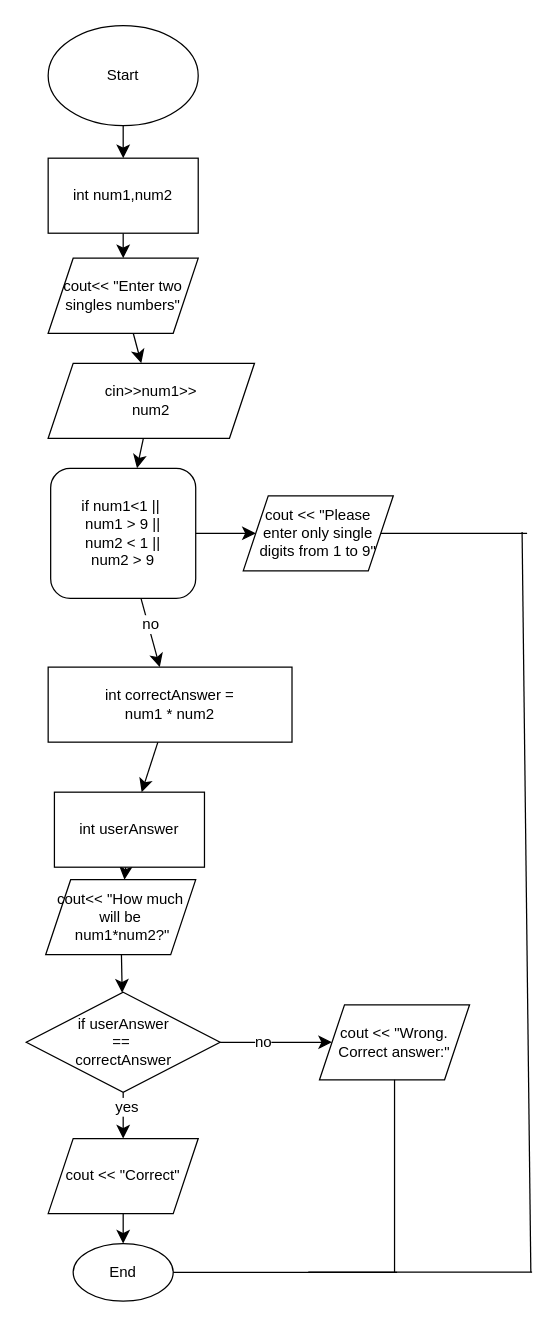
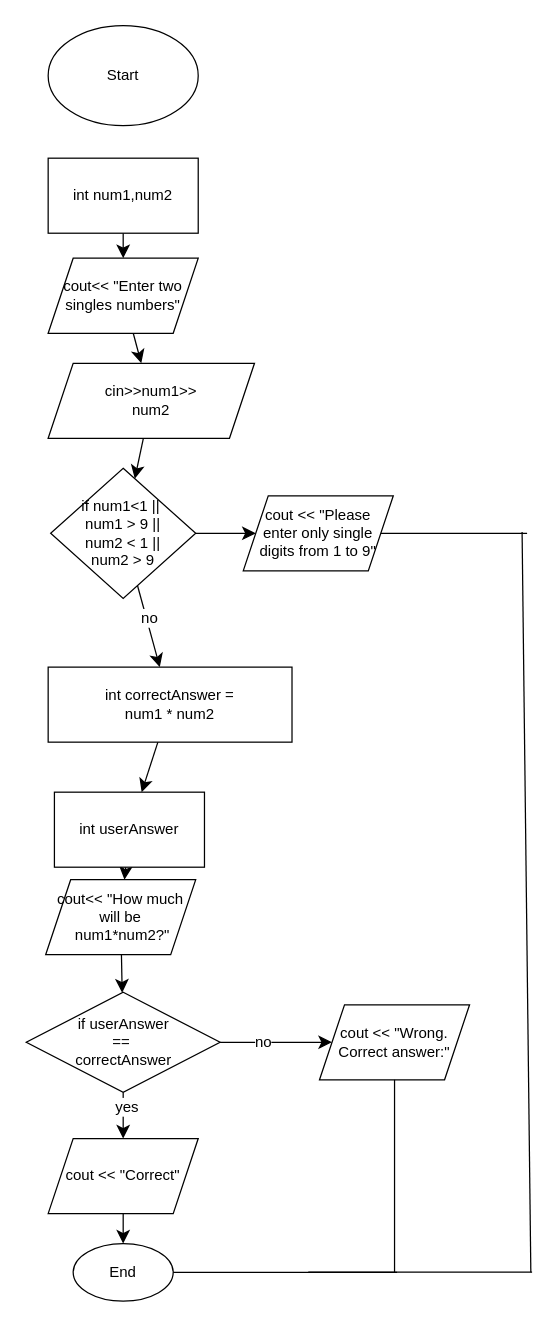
  <mxCell id="0" />
  <mxCell id="1" parent="0" />
- <mxCell id="2" value="" style="edgeStyle=none;curved=1;rounded=0;orthogonalLoop=1;jettySize=auto;html=1;fontSize=12;startSize=8;endSize=8;" edge="1" parent="1" source="3" target="5"><mxGeometry relative="1" as="geometry" /></mxCell>
  <mxCell id="3" value="Start" style="ellipse;whiteSpace=wrap;html=1;" vertex="1" parent="1"><mxGeometry x="38" y="20" width="120" height="80" as="geometry" /></mxCell>
  <mxCell id="4" style="edgeStyle=none;curved=1;rounded=0;orthogonalLoop=1;jettySize=auto;html=1;entryX=0.5;entryY=0;entryDx=0;entryDy=0;fontSize=12;startSize=8;endSize=8;" edge="1" parent="1" source="5" target="7"><mxGeometry relative="1" as="geometry" /></mxCell>
  <mxCell id="5" value="int num1,num2" style="rounded=0;whiteSpace=wrap;html=1;" vertex="1" parent="1"><mxGeometry x="38" y="126" width="120" height="60" as="geometry" /></mxCell>
  <mxCell id="6" value="" style="edgeStyle=none;curved=1;rounded=0;orthogonalLoop=1;jettySize=auto;html=1;fontSize=12;startSize=8;endSize=8;" edge="1" parent="1" source="7" target="9"><mxGeometry relative="1" as="geometry" /></mxCell>
  <mxCell id="7" value="cout&amp;lt;&amp;lt; &quot;Enter two&lt;br&gt;singles numbers&quot;" style="shape=parallelogram;perimeter=parallelogramPerimeter;whiteSpace=wrap;html=1;fixedSize=1;" vertex="1" parent="1"><mxGeometry x="38" y="206" width="120" height="60" as="geometry" /></mxCell>
  <mxCell id="8" value="" style="edgeStyle=none;curved=1;rounded=0;orthogonalLoop=1;jettySize=auto;html=1;fontSize=12;startSize=8;endSize=8;" edge="1" parent="1" source="9" target="13"><mxGeometry relative="1" as="geometry" /></mxCell>
  <mxCell id="9" value="cin&amp;gt;&amp;gt;num1&amp;gt;&amp;gt;&lt;div&gt;num2&lt;/div&gt;" style="shape=parallelogram;perimeter=parallelogramPerimeter;whiteSpace=wrap;html=1;fixedSize=1;" vertex="1" parent="1"><mxGeometry x="38" y="290" width="165" height="60" as="geometry" /></mxCell>
  <mxCell id="10" value="" style="edgeStyle=none;curved=1;rounded=0;orthogonalLoop=1;jettySize=auto;html=1;fontSize=12;startSize=8;endSize=8;" edge="1" parent="1" source="13" target="14"><mxGeometry relative="1" as="geometry" /></mxCell>
  <mxCell id="11" value="" style="edgeStyle=none;curved=1;rounded=0;orthogonalLoop=1;jettySize=auto;html=1;fontSize=12;startSize=8;endSize=8;" edge="1" parent="1" source="13" target="16"><mxGeometry relative="1" as="geometry" /></mxCell>
  <mxCell id="12" value="no" style="edgeLabel;html=1;align=center;verticalAlign=middle;resizable=0;points=[];fontSize=12;" vertex="1" connectable="0" parent="11"><mxGeometry x="-0.213" y="2" relative="1" as="geometry"><mxPoint as="offset" /></mxGeometry></mxCell>
- <mxCell id="13" value="if num1&amp;lt;1 ||&amp;nbsp;&lt;div&gt;num1 &amp;gt; 9 ||&lt;/div&gt;&lt;div&gt;num2 &amp;lt; 1 ||&lt;/div&gt;&lt;div&gt;num2 &amp;gt; 9&lt;/div&gt;" style="whiteSpace=wrap;html=1;rounded=1;" vertex="1" parent="1"><mxGeometry x="40" y="374" width="116" height="104" as="geometry" /></mxCell>
+ <mxCell id="13" value="if num1&amp;lt;1 ||&amp;nbsp;&lt;div&gt;num1 &amp;gt; 9 ||&lt;/div&gt;&lt;div&gt;num2 &amp;lt; 1 ||&lt;/div&gt;&lt;div&gt;num2 &amp;gt; 9&lt;/div&gt;" style="rhombus;whiteSpace=wrap;html=1;" vertex="1" parent="1"><mxGeometry x="40" y="374" width="116" height="104" as="geometry" /></mxCell>
  <mxCell id="14" value="cout &amp;lt;&amp;lt; &quot;Please&lt;div&gt;enter only single&lt;/div&gt;&lt;div&gt;digits from 1 to 9&quot;&lt;/div&gt;" style="shape=parallelogram;perimeter=parallelogramPerimeter;whiteSpace=wrap;html=1;fixedSize=1;" vertex="1" parent="1"><mxGeometry x="194" y="396" width="120" height="60" as="geometry" /></mxCell>
  <mxCell id="15" value="" style="edgeStyle=none;curved=1;rounded=0;orthogonalLoop=1;jettySize=auto;html=1;fontSize=12;startSize=8;endSize=8;" edge="1" parent="1" source="16" target="18"><mxGeometry relative="1" as="geometry" /></mxCell>
  <mxCell id="16" value="int correctAnswer =&lt;div&gt;num1 * num2&lt;/div&gt;" style="whiteSpace=wrap;html=1;" vertex="1" parent="1"><mxGeometry x="38" y="533" width="195" height="60" as="geometry" /></mxCell>
  <mxCell id="17" value="" style="edgeStyle=none;curved=1;rounded=0;orthogonalLoop=1;jettySize=auto;html=1;fontSize=12;startSize=8;endSize=8;" edge="1" parent="1" source="18" target="20"><mxGeometry relative="1" as="geometry" /></mxCell>
  <mxCell id="18" value="int userAnswer" style="whiteSpace=wrap;html=1;" vertex="1" parent="1"><mxGeometry x="43" y="633" width="120" height="60" as="geometry" /></mxCell>
  <mxCell id="19" value="" style="edgeStyle=none;curved=1;rounded=0;orthogonalLoop=1;jettySize=auto;html=1;fontSize=12;startSize=8;endSize=8;" edge="1" parent="1" source="20" target="25"><mxGeometry relative="1" as="geometry" /></mxCell>
  <mxCell id="20" value="cout&amp;lt;&amp;lt; &quot;How much&lt;div&gt;will be&lt;/div&gt;&lt;div&gt;&amp;nbsp;num1*num2?&quot;&lt;/div&gt;" style="shape=parallelogram;perimeter=parallelogramPerimeter;whiteSpace=wrap;html=1;fixedSize=1;" vertex="1" parent="1"><mxGeometry x="36" y="703" width="120" height="60" as="geometry" /></mxCell>
  <mxCell id="21" value="" style="edgeStyle=none;curved=1;rounded=0;orthogonalLoop=1;jettySize=auto;html=1;fontSize=12;startSize=8;endSize=8;" edge="1" parent="1" source="25" target="27"><mxGeometry relative="1" as="geometry" /></mxCell>
  <mxCell id="22" value="yes" style="edgeLabel;html=1;align=center;verticalAlign=middle;resizable=0;points=[];fontSize=12;" vertex="1" connectable="0" parent="21"><mxGeometry x="-0.383" y="2" relative="1" as="geometry"><mxPoint as="offset" /></mxGeometry></mxCell>
  <mxCell id="23" value="" style="edgeStyle=none;curved=1;rounded=0;orthogonalLoop=1;jettySize=auto;html=1;fontSize=12;startSize=8;endSize=8;" edge="1" parent="1" source="25" target="28"><mxGeometry relative="1" as="geometry" /></mxCell>
  <mxCell id="24" value="no" style="edgeLabel;html=1;align=center;verticalAlign=middle;resizable=0;points=[];fontSize=12;" vertex="1" connectable="0" parent="23"><mxGeometry x="-0.251" y="1" relative="1" as="geometry"><mxPoint as="offset" /></mxGeometry></mxCell>
  <mxCell id="25" value="if userAnswer&lt;div&gt;==&amp;nbsp;&lt;/div&gt;&lt;div&gt;correctAnswer&lt;/div&gt;" style="rhombus;whiteSpace=wrap;html=1;" vertex="1" parent="1"><mxGeometry x="20.5" y="793" width="155" height="80" as="geometry" /></mxCell>
  <mxCell id="26" value="" style="edgeStyle=none;curved=1;rounded=0;orthogonalLoop=1;jettySize=auto;html=1;fontSize=12;startSize=8;endSize=8;" edge="1" parent="1" source="27" target="29"><mxGeometry relative="1" as="geometry" /></mxCell>
  <mxCell id="27" value="cout &amp;lt;&amp;lt; &quot;Correct&quot;" style="shape=parallelogram;perimeter=parallelogramPerimeter;whiteSpace=wrap;html=1;fixedSize=1;" vertex="1" parent="1"><mxGeometry x="38" y="910" width="120" height="60" as="geometry" /></mxCell>
  <mxCell id="28" value="cout &amp;lt;&amp;lt; &quot;Wrong.&lt;div&gt;Correct answer:&quot;&lt;/div&gt;" style="shape=parallelogram;perimeter=parallelogramPerimeter;whiteSpace=wrap;html=1;fixedSize=1;" vertex="1" parent="1"><mxGeometry x="255" y="803" width="120" height="60" as="geometry" /></mxCell>
  <mxCell id="29" value="End" style="ellipse;whiteSpace=wrap;html=1;" vertex="1" parent="1"><mxGeometry x="58" y="994" width="80" height="46" as="geometry" /></mxCell>
  <mxCell id="30" value="" style="endArrow=none;html=1;rounded=0;fontSize=12;startSize=8;endSize=8;curved=1;entryX=0.5;entryY=1;entryDx=0;entryDy=0;" edge="1" parent="1" target="28"><mxGeometry width="50" height="50" relative="1" as="geometry"><mxPoint x="315" y="1017" as="sourcePoint" /><mxPoint x="193" y="1069" as="targetPoint" /></mxGeometry></mxCell>
  <mxCell id="31" value="" style="endArrow=none;html=1;rounded=0;fontSize=12;startSize=8;endSize=8;curved=1;entryX=1;entryY=0.5;entryDx=0;entryDy=0;" edge="1" parent="1" target="29"><mxGeometry width="50" height="50" relative="1" as="geometry"><mxPoint x="317" y="1017" as="sourcePoint" /><mxPoint x="325" y="873" as="targetPoint" /></mxGeometry></mxCell>
  <mxCell id="32" value="" style="endArrow=none;html=1;rounded=0;fontSize=12;startSize=8;endSize=8;curved=1;exitX=1;exitY=0.5;exitDx=0;exitDy=0;" edge="1" parent="1" source="14"><mxGeometry width="50" height="50" relative="1" as="geometry"><mxPoint x="56" y="804" as="sourcePoint" /><mxPoint x="421" y="426" as="targetPoint" /></mxGeometry></mxCell>
  <mxCell id="33" value="" style="endArrow=none;html=1;rounded=0;fontSize=12;startSize=8;endSize=8;curved=1;" edge="1" parent="1"><mxGeometry width="50" height="50" relative="1" as="geometry"><mxPoint x="417" y="425" as="sourcePoint" /><mxPoint x="424" y="1017" as="targetPoint" /></mxGeometry></mxCell>
  <mxCell id="34" value="" style="endArrow=none;html=1;rounded=0;fontSize=12;startSize=8;endSize=8;curved=1;entryX=1;entryY=0.5;entryDx=0;entryDy=0;" edge="1" parent="1"><mxGeometry width="50" height="50" relative="1" as="geometry"><mxPoint x="425" y="1016.74" as="sourcePoint" /><mxPoint x="246" y="1016.74" as="targetPoint" /></mxGeometry></mxCell>
